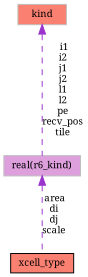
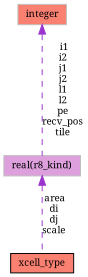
  digraph {
    fontname="Noto Serif"
    node [color=grey75 fillcolor=salmon fontname="Noto Serif" fontsize=10 shape=record style=filled]
    edge [color=darkorchid3 dir=back fontname="Noto Serif" fontsize=10 labelfontname=Helvetica labelfontsize=10 style=dashed]
    n1 [color=black fontcolor=black height=0.2 label=xcell_type width=0.4]
-   n2 [fillcolor=plum height=0.2 label="real(r6_kind)" width=0.4]
-   n3 [height=0.2 label=kind width=0.4]
+   n2 [fillcolor=plum height=0.2 label="real(r8_kind)" width=0.4]
+   n3 [height=0.2 label=integer width=0.4]
    n2 -> n1 [label=" area\ndi\ndj\nscale"]
    n3 -> n2 [label=" i1\ni2\nj1\nj2\nl1\nl2\npe\nrecv_pos\ntile"]
  }
